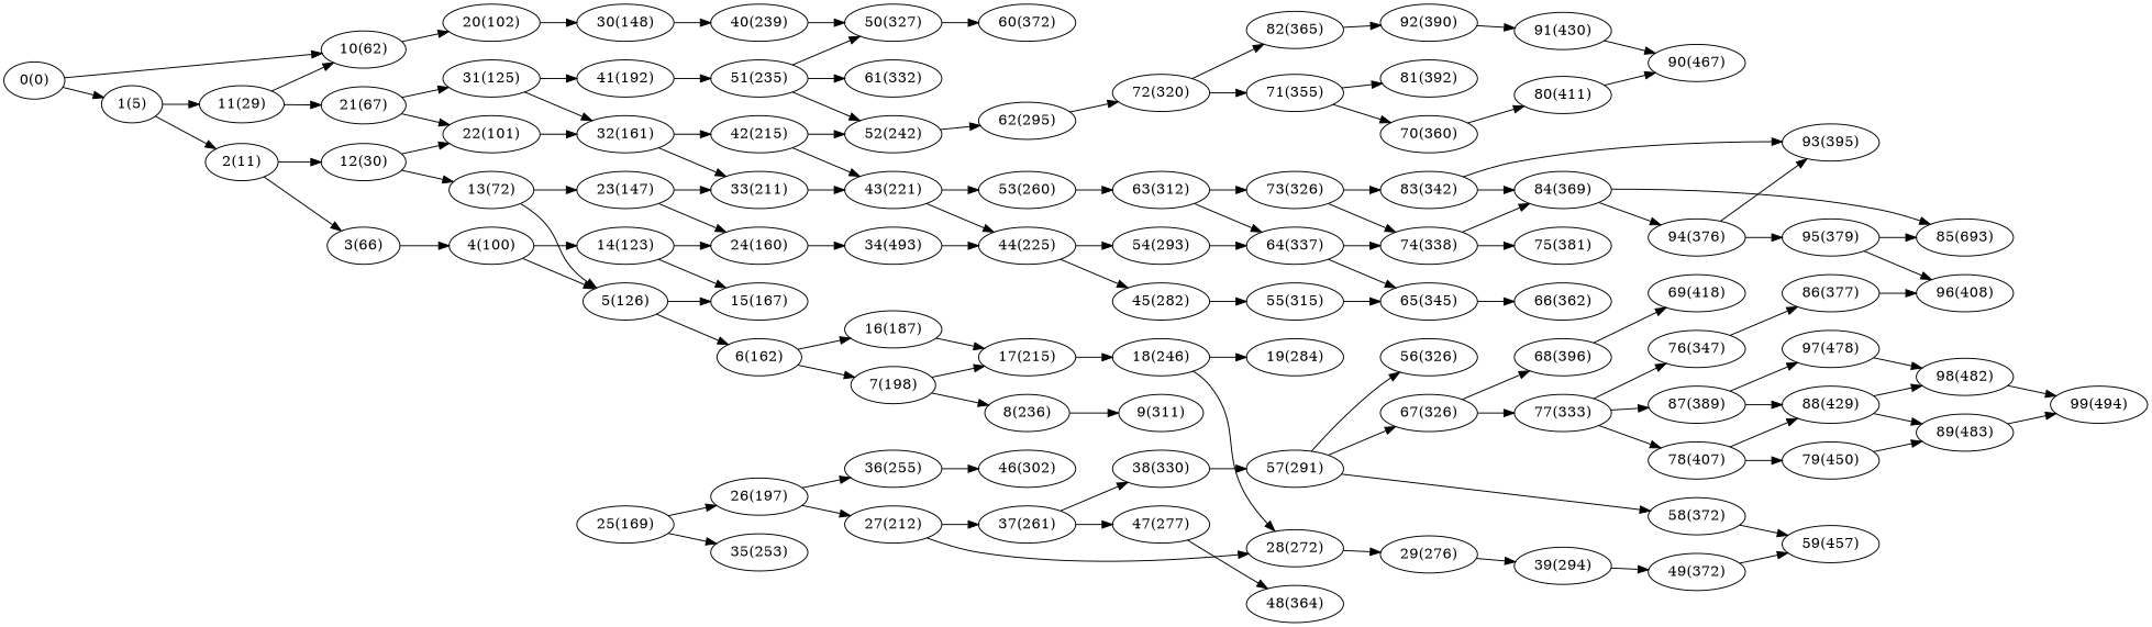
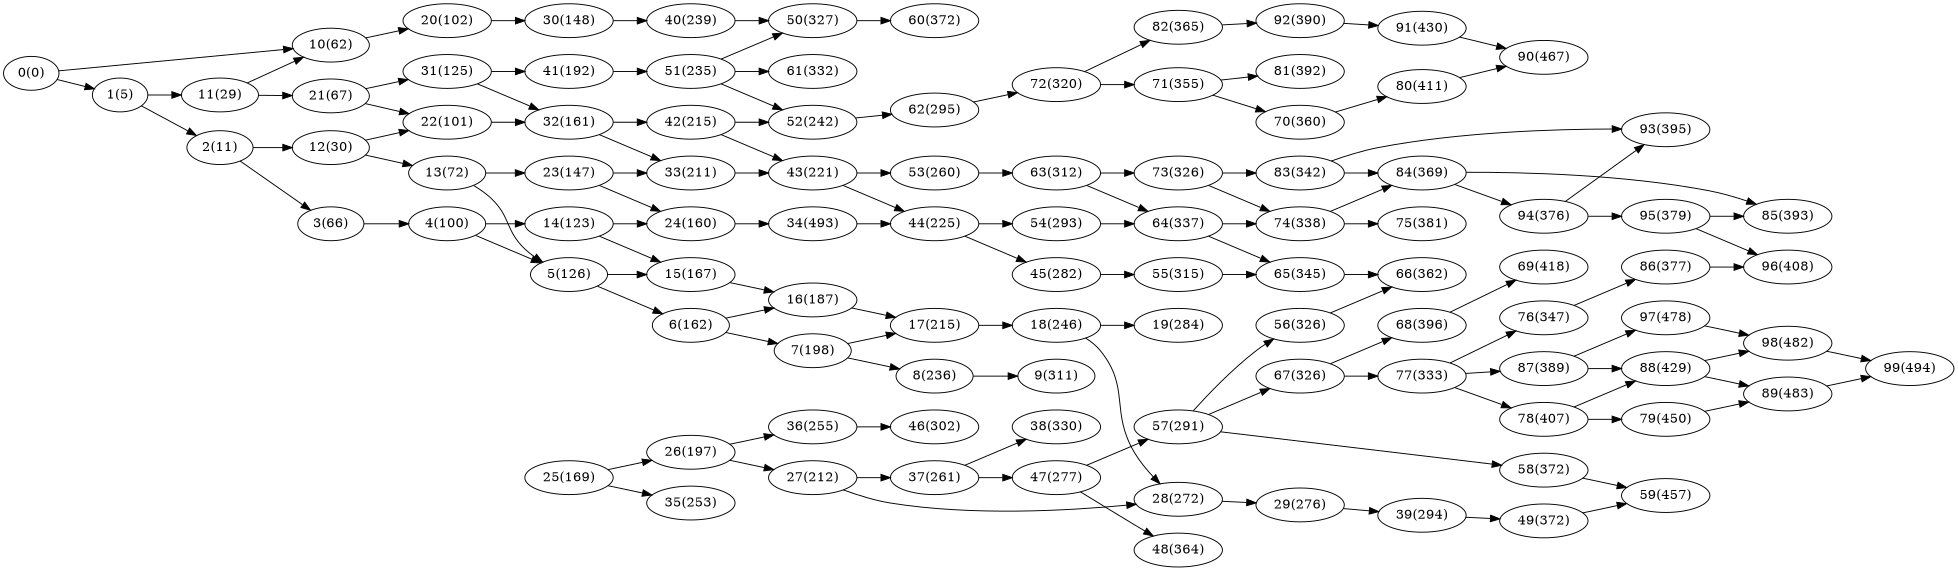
  digraph {
    rankdir=LR
    n1 [label="0(0)"]
    n2 [label="1(5)"]
    n3 [label="10(62)"]
    n4 [label="2(11)"]
    n5 [label="11(29)"]
    n6 [label="20(102)"]
    n7 [label="3(66)"]
    n8 [label="12(30)"]
    n9 [label="21(67)"]
    n10 [label="4(100)"]
    n11 [label="13(72)"]
    n12 [label="22(101)"]
    n13 [label="5(126)"]
    n14 [label="14(123)"]
    n15 [label="6(162)"]
    n16 [label="15(167)"]
    n17 [label="24(160)"]
    n18 [label="7(198)"]
    n19 [label="16(187)"]
    n20 [label="8(236)"]
    n21 [label="17(215)"]
    n22 [label="9(311)"]
    n23 [label="18(246)"]
    n24 [label="30(148)"]
    n25 [label="31(125)"]
    n26 [label="23(147)"]
    n27 [label="32(161)"]
    n28 [label="33(211)"]
    n29 [label="34(493)"]
    n30 [label="19(284)"]
    n31 [label="28(272)"]
    n32 [label="29(276)"]
    n33 [label="40(239)"]
    n34 [label="41(192)"]
    n35 [label="42(215)"]
    n36 [label="43(221)"]
    n37 [label="25(169)"]
    n38 [label="26(197)"]
    n39 [label="35(253)"]
    n40 [label="44(225)"]
    n41 [label="27(212)"]
    n42 [label="36(255)"]
    n43 [label="37(261)"]
    n44 [label="46(302)"]
    n45 [label="38(330)"]
    n46 [label="47(277)"]
    n47 [label="39(294)"]
    n48 [label="49(372)"]
    n49 [label="50(327)"]
    n50 [label="51(235)"]
    n51 [label="52(242)"]
    n52 [label="53(260)"]
    n53 [label="45(282)"]
    n54 [label="54(293)"]
    n55 [label="48(364)"]
    n56 [label="57(291)"]
    n57 [label="59(457)"]
    n58 [label="60(372)"]
    n59 [label="61(332)"]
    n60 [label="62(295)"]
    n61 [label="63(312)"]
    n62 [label="55(315)"]
    n63 [label="64(337)"]
    n64 [label="65(345)"]
    n65 [label="56(326)"]
    n66 [label="58(372)"]
    n67 [label="67(326)"]
    n68 [label="72(320)"]
    n69 [label="73(326)"]
    n70 [label="74(338)"]
    n71 [label="66(362)"]
    n72 [label="68(396)"]
    n73 [label="77(333)"]
    n74 [label="71(355)"]
    n75 [label="82(365)"]
    n76 [label="83(342)"]
    n77 [label="75(381)"]
    n78 [label="84(369)"]
    n79 [label="69(418)"]
    n80 [label="76(347)"]
    n81 [label="78(407)"]
    n82 [label="87(389)"]
    n83 [label="70(360)"]
    n84 [label="80(411)"]
    n85 [label="90(467)"]
    n86 [label="81(392)"]
    n87 [label="92(390)"]
    n88 [label="93(395)"]
-   n89 [label="85(693)"]
+   n89 [label="85(393)"]
    n90 [label="94(376)"]
    n91 [label="86(377)"]
    n92 [label="96(408)"]
    n93 [label="79(450)"]
    n94 [label="88(429)"]
    n95 [label="97(478)"]
    n96 [label="89(483)"]
    n97 [label="98(482)"]
    n98 [label="99(494)"]
    n99 [label="91(430)"]
    n100 [label="95(379)"]
    n1 -> n2
    n1 -> n3
    n2 -> n4
    n2 -> n5
    n3 -> n6
    n4 -> n7
    n4 -> n8
    n5 -> n3
    n5 -> n9
    n6 -> n24
    n7 -> n10
    n8 -> n11
    n8 -> n12
    n9 -> n12
    n9 -> n25
    n10 -> n13
    n10 -> n14
    n11 -> n13
    n11 -> n26
    n12 -> n27
    n13 -> n15
    n13 -> n16
    n14 -> n16
    n14 -> n17
    n15 -> n18
    n15 -> n19
+   n16 -> n19
    n17 -> n29
    n18 -> n20
    n18 -> n21
    n19 -> n21
    n20 -> n22
    n21 -> n23
    n23 -> n30
    n23 -> n31
    n24 -> n33
    n25 -> n27
    n25 -> n34
    n26 -> n17
    n26 -> n28
    n27 -> n28
    n27 -> n35
    n28 -> n36
    n29 -> n40
    n31 -> n32
    n32 -> n47
    n33 -> n49
    n34 -> n50
    n35 -> n36
    n35 -> n51
    n36 -> n40
    n36 -> n52
    n37 -> n38
    n37 -> n39
    n38 -> n41
    n38 -> n42
    n40 -> n53
    n40 -> n54
    n41 -> n31
    n41 -> n43
    n42 -> n44
    n43 -> n45
    n43 -> n46
    n46 -> n55
-   n45 -> n56
+   n46 -> n56
    n47 -> n48
    n48 -> n57
    n49 -> n58
    n50 -> n49
    n50 -> n51
    n50 -> n59
    n51 -> n60
    n52 -> n61
    n53 -> n62
    n54 -> n63
    n56 -> n65
    n56 -> n66
    n56 -> n67
    n60 -> n68
    n61 -> n63
    n61 -> n69
    n62 -> n64
    n63 -> n64
    n63 -> n70
    n64 -> n71
+   n65 -> n71
    n66 -> n57
    n67 -> n72
    n67 -> n73
    n68 -> n74
    n68 -> n75
    n69 -> n70
    n69 -> n76
    n70 -> n77
    n70 -> n78
    n72 -> n79
    n73 -> n80
    n73 -> n81
    n73 -> n82
    n74 -> n83
    n74 -> n86
    n75 -> n87
    n76 -> n78
    n76 -> n88
    n78 -> n89
    n78 -> n90
    n80 -> n91
    n81 -> n93
    n81 -> n94
    n82 -> n94
    n82 -> n95
    n83 -> n84
    n84 -> n85
    n87 -> n99
    n90 -> n88
    n90 -> n100
    n91 -> n92
    n93 -> n96
    n94 -> n96
    n94 -> n97
    n95 -> n97
    n96 -> n98
    n97 -> n98
    n99 -> n85
    n100 -> n89
    n100 -> n92
  }
